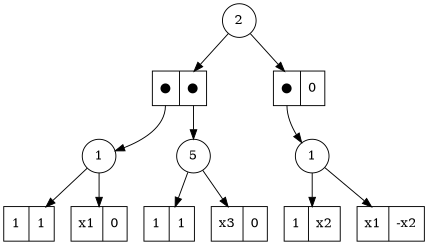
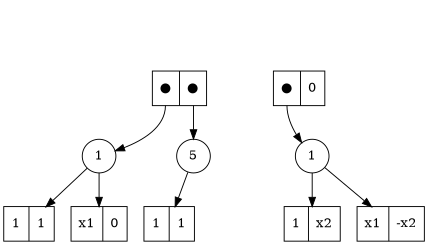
  digraph {
    node [shape=record]
-   n1 [label=2 shape=circle]
    n2 [label="<f0> ●|<f1> ●"]
    n3 [label="<f0> ●|<f1> 0"]
    n4 [label=1 shape=circle]
    n5 [label=5 shape=circle]
    n6 [label=1 shape=circle]
    n7 [label="<f0> 1|<f1> 1"]
    n8 [label="<f0> x1|<f1> 0"]
    n9 [label="<f0> 1|<f1> 1"]
-   n10 [label="<f0> x3|<f1> 0"]
    n11 [label="<f0> 1|<f1> x2"]
    n12 [label="<f0> x1|<f1> -x2"]
-   n1 -> n2
-   n1 -> n3
    n2 -> n4 [tailport=f0]
    n2 -> n5 [tailport=f1]
    n3 -> n6 [tailport=f0]
    n4 -> n7
    n4 -> n8
    n5 -> n9
-   n5 -> n10
    n6 -> n11
    n6 -> n12
  }
